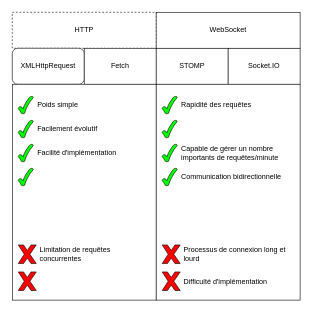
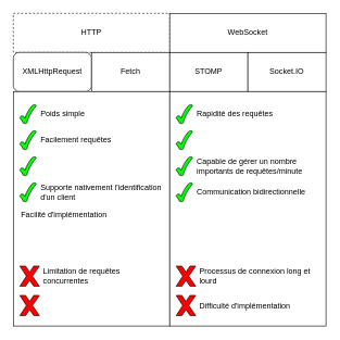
  <mxCell id="0" />
  <mxCell id="1" parent="0" />
  <mxCell id="2" value="HTTP" style="rounded=0;whiteSpace=wrap;html=1;dashed=1;" vertex="1" parent="1"><mxGeometry x="20" y="20" width="240" height="60" as="geometry" /></mxCell>
  <mxCell id="3" value="WebSocket" style="rounded=0;whiteSpace=wrap;html=1;" vertex="1" parent="1"><mxGeometry x="260" y="20" width="240" height="60" as="geometry" /></mxCell>
  <mxCell id="4" value="XMLHttpRequest" style="whiteSpace=wrap;html=1;rounded=1;" vertex="1" parent="1"><mxGeometry x="20" y="80" width="120" height="60" as="geometry" /></mxCell>
  <mxCell id="5" value="Fetch" style="rounded=0;whiteSpace=wrap;html=1;" vertex="1" parent="1"><mxGeometry x="140" y="80" width="120" height="60" as="geometry" /></mxCell>
  <mxCell id="6" value="STOMP" style="rounded=0;whiteSpace=wrap;html=1;" vertex="1" parent="1"><mxGeometry x="260" y="80" width="120" height="60" as="geometry" /></mxCell>
  <mxCell id="7" value="Socket.IO" style="rounded=0;whiteSpace=wrap;html=1;" vertex="1" parent="1"><mxGeometry x="380" y="80" width="120" height="60" as="geometry" /></mxCell>
  <mxCell id="8" value="" style="rounded=0;whiteSpace=wrap;html=1;" vertex="1" parent="1"><mxGeometry x="20" y="140" width="240" height="360" as="geometry" /></mxCell>
  <mxCell id="9" value="" style="rounded=0;whiteSpace=wrap;html=1;" vertex="1" parent="1"><mxGeometry x="260" y="140" width="240" height="360" as="geometry" /></mxCell>
  <mxCell id="10" value="" style="verticalLabelPosition=bottom;verticalAlign=top;html=1;shape=mxgraph.basic.tick;fillColor=#00FF00;" vertex="1" parent="1"><mxGeometry x="30" y="160" width="25" height="29.41" as="geometry" /></mxCell>
  <mxCell id="11" value="Poids simple" style="text;html=1;strokeColor=none;fillColor=none;align=left;verticalAlign=middle;whiteSpace=wrap;rounded=0;" vertex="1" parent="1"><mxGeometry x="60" y="164.7" width="190" height="20" as="geometry" /></mxCell>
  <mxCell id="12" value="" style="verticalLabelPosition=bottom;verticalAlign=top;html=1;shape=mxgraph.basic.tick;fillColor=#00FF00;" vertex="1" parent="1"><mxGeometry x="30" y="200" width="25" height="29.41" as="geometry" /></mxCell>
- <mxCell id="13" value="Facilement évolutif" style="text;html=1;strokeColor=none;fillColor=none;align=left;verticalAlign=middle;whiteSpace=wrap;rounded=0;" vertex="1" parent="1"><mxGeometry x="60" y="204.7" width="190" height="20" as="geometry" /></mxCell>
+ <mxCell id="13" value="Facilement requêtes" style="text;html=1;strokeColor=none;fillColor=none;align=left;verticalAlign=middle;whiteSpace=wrap;rounded=0;" vertex="1" parent="1"><mxGeometry x="60" y="204.7" width="190" height="20" as="geometry" /></mxCell>
  <mxCell id="14" value="" style="verticalLabelPosition=bottom;verticalAlign=top;html=1;shape=mxgraph.basic.tick;fillColor=#00FF00;" vertex="1" parent="1"><mxGeometry x="270" y="160" width="25" height="29.41" as="geometry" /></mxCell>
  <mxCell id="15" value="Rapidité des requêtes" style="text;html=1;strokeColor=none;fillColor=none;align=left;verticalAlign=middle;whiteSpace=wrap;rounded=0;" vertex="1" parent="1"><mxGeometry x="300" y="164.7" width="190" height="20" as="geometry" /></mxCell>
  <mxCell id="16" value="" style="verticalLabelPosition=bottom;verticalAlign=top;html=1;shape=mxgraph.basic.tick;fillColor=#00FF00;" vertex="1" parent="1"><mxGeometry x="270" y="200" width="25" height="29.41" as="geometry" /></mxCell>
  <mxCell id="17" value="" style="verticalLabelPosition=bottom;verticalAlign=top;html=1;shape=mxgraph.basic.x;fillColor=#FF0000;" vertex="1" parent="1"><mxGeometry x="30" y="453" width="30" height="31" as="geometry" /></mxCell>
  <mxCell id="18" value="" style="verticalLabelPosition=bottom;verticalAlign=top;html=1;shape=mxgraph.basic.x;fillColor=#FF0000;" vertex="1" parent="1"><mxGeometry x="30" y="408" width="30" height="31" as="geometry" /></mxCell>
  <mxCell id="19" value="Limitation de requêtes concurrentes" style="text;html=1;strokeColor=none;fillColor=none;align=left;verticalAlign=middle;whiteSpace=wrap;rounded=0;" vertex="1" parent="1"><mxGeometry x="64" y="413" width="190" height="21" as="geometry" /></mxCell>
  <mxCell id="20" value="" style="verticalLabelPosition=bottom;verticalAlign=top;html=1;shape=mxgraph.basic.x;fillColor=#FF0000;" vertex="1" parent="1"><mxGeometry x="270" y="408" width="30" height="31" as="geometry" /></mxCell>
  <mxCell id="21" value="Processus de connexion long et lourd" style="text;html=1;strokeColor=none;fillColor=none;align=left;verticalAlign=middle;whiteSpace=wrap;rounded=0;" vertex="1" parent="1"><mxGeometry x="304" y="413" width="190" height="21" as="geometry" /></mxCell>
  <mxCell id="22" value="" style="verticalLabelPosition=bottom;verticalAlign=top;html=1;shape=mxgraph.basic.x;fillColor=#FF0000;" vertex="1" parent="1"><mxGeometry x="270" y="453" width="30" height="31" as="geometry" /></mxCell>
  <mxCell id="23" value="Difficulté d'implémentation" style="text;html=1;strokeColor=none;fillColor=none;align=left;verticalAlign=middle;whiteSpace=wrap;rounded=0;" vertex="1" parent="1"><mxGeometry x="304" y="458" width="190" height="21" as="geometry" /></mxCell>
  <mxCell id="24" value="" style="verticalLabelPosition=bottom;verticalAlign=top;html=1;shape=mxgraph.basic.tick;fillColor=#00FF00;" vertex="1" parent="1"><mxGeometry x="30" y="240" width="25" height="29.41" as="geometry" /></mxCell>
- <mxCell id="25" value="Facilité d'implémentation" style="text;html=1;strokeColor=none;fillColor=none;align=left;verticalAlign=middle;whiteSpace=wrap;rounded=0;" vertex="1" parent="1"><mxGeometry x="60" y="244.7" width="190" height="20" as="geometry" /></mxCell>
+ <mxCell id="25" value="Facilité d'implémentation" style="text;html=1;strokeColor=none;fillColor=none;align=left;verticalAlign=middle;whiteSpace=wrap;rounded=0;" vertex="1" parent="1"><mxGeometry x="30" y="319.7" width="190" height="20" as="geometry" /></mxCell>
  <mxCell id="26" value="" style="verticalLabelPosition=bottom;verticalAlign=top;html=1;shape=mxgraph.basic.tick;fillColor=#00FF00;" vertex="1" parent="1"><mxGeometry x="270" y="240" width="25" height="29.41" as="geometry" /></mxCell>
  <mxCell id="27" value="Capable de gérer un nombre importants de requêtes/minute" style="text;html=1;strokeColor=none;fillColor=none;align=left;verticalAlign=middle;whiteSpace=wrap;rounded=0;" vertex="1" parent="1"><mxGeometry x="300" y="244.7" width="190" height="20" as="geometry" /></mxCell>
  <mxCell id="28" value="" style="verticalLabelPosition=bottom;verticalAlign=top;html=1;shape=mxgraph.basic.tick;fillColor=#00FF00;" vertex="1" parent="1"><mxGeometry x="30" y="280" width="25" height="29.41" as="geometry" /></mxCell>
+ <mxCell id="29" value="Supporte nativement l'identification d'un client" style="text;html=1;strokeColor=none;fillColor=none;align=left;verticalAlign=middle;whiteSpace=wrap;rounded=0;" vertex="1" parent="1"><mxGeometry x="60" y="284.7" width="190" height="20" as="geometry" /></mxCell>
  <mxCell id="30" value="" style="verticalLabelPosition=bottom;verticalAlign=top;html=1;shape=mxgraph.basic.tick;fillColor=#00FF00;" vertex="1" parent="1"><mxGeometry x="270" y="280" width="25" height="29.41" as="geometry" /></mxCell>
  <mxCell id="31" value="Communication bidirectionnelle" style="text;html=1;strokeColor=none;fillColor=none;align=left;verticalAlign=middle;whiteSpace=wrap;rounded=0;" vertex="1" parent="1"><mxGeometry x="300" y="284.7" width="190" height="20" as="geometry" /></mxCell>
